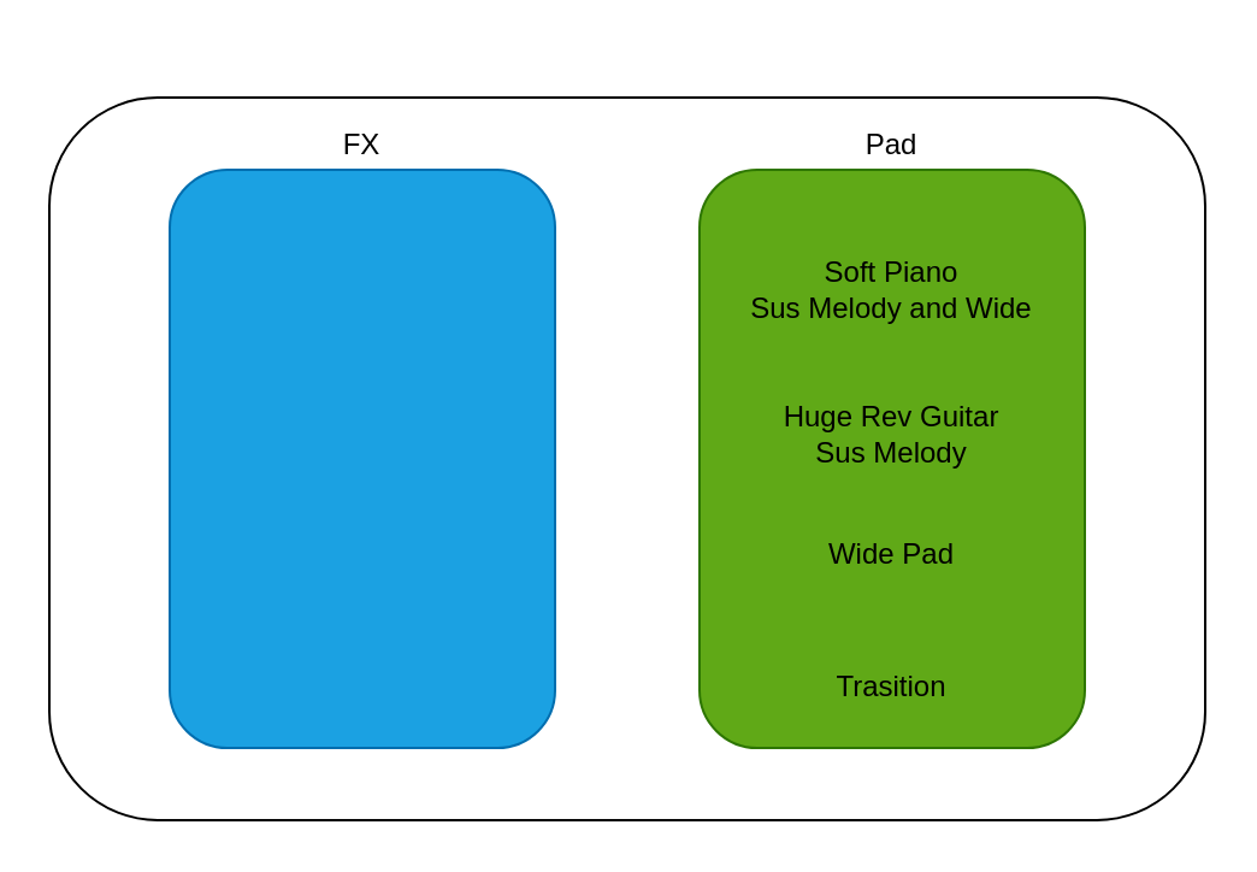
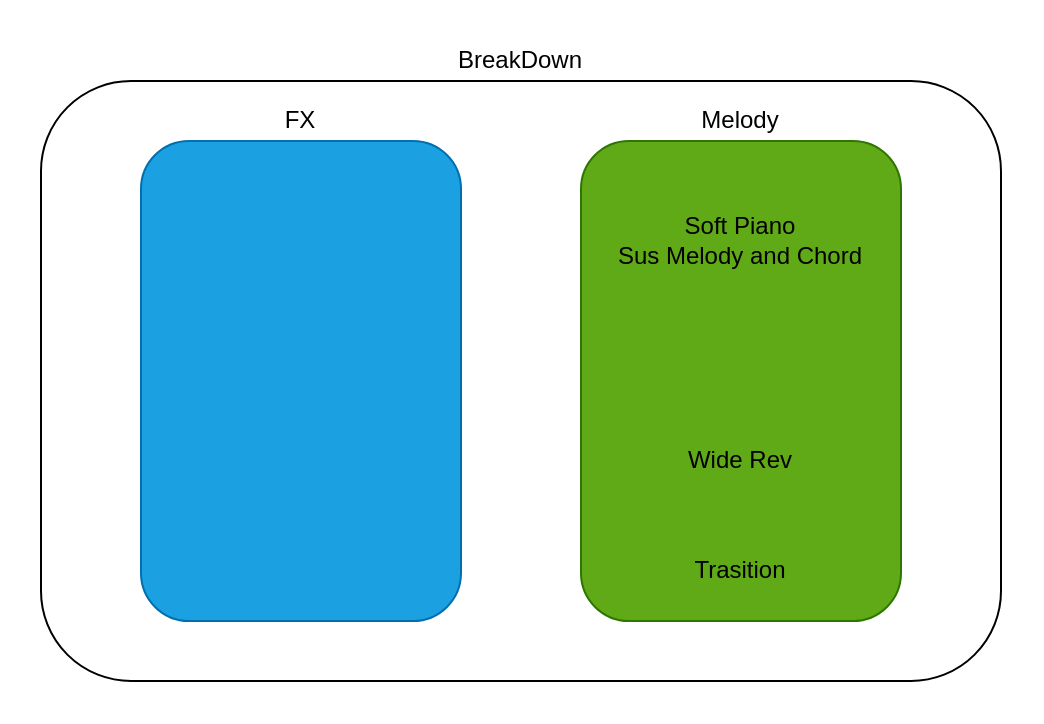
  <mxCell id="0" />
  <mxCell id="1" parent="0" />
  <mxCell id="2" value="" style="rounded=1;whiteSpace=wrap;html=1;" parent="1" vertex="1"><mxGeometry x="20" y="40" width="480" height="300" as="geometry" /></mxCell>
  <mxCell id="3" value="" style="rounded=1;whiteSpace=wrap;html=1;fillColor=#1ba1e2;strokeColor=#006EAF;fontColor=#ffffff;" parent="1" vertex="1"><mxGeometry x="70" y="70" width="160" height="240" as="geometry" /></mxCell>
  <mxCell id="4" value="FX" style="text;html=1;strokeColor=none;fillColor=none;align=center;verticalAlign=middle;whiteSpace=wrap;rounded=0;" parent="1" vertex="1"><mxGeometry x="130" y="50" width="40" height="20" as="geometry" /></mxCell>
  <mxCell id="5" value="" style="rounded=1;whiteSpace=wrap;html=1;fillColor=#60a917;strokeColor=#2D7600;fontColor=#ffffff;" parent="1" vertex="1"><mxGeometry x="290" y="70" width="160" height="240" as="geometry" /></mxCell>
- <mxCell id="6" value="Soft Piano &lt;br&gt;Sus Melody and Wide" style="text;html=1;strokeColor=none;fillColor=none;align=center;verticalAlign=middle;whiteSpace=wrap;rounded=0;" parent="1" vertex="1"><mxGeometry x="290" y="110" width="160" height="20" as="geometry" /></mxCell>
- <mxCell id="7" value="Pad" style="text;html=1;strokeColor=none;fillColor=none;align=center;verticalAlign=middle;whiteSpace=wrap;rounded=0;" parent="1" vertex="1"><mxGeometry x="350" y="50" width="40" height="20" as="geometry" /></mxCell>
- <mxCell id="9" value="Wide Pad" style="text;html=1;strokeColor=none;fillColor=none;align=center;verticalAlign=middle;whiteSpace=wrap;rounded=0;" parent="1" vertex="1"><mxGeometry x="325" y="220" width="90" height="20" as="geometry" /></mxCell>
- <mxCell id="10" value="Huge Rev Guitar Sus Melody" style="text;html=1;strokeColor=none;fillColor=none;align=center;verticalAlign=middle;whiteSpace=wrap;rounded=0;" parent="1" vertex="1"><mxGeometry x="320" y="170" width="100" height="20" as="geometry" /></mxCell>
+ <mxCell id="6" value="Soft Piano &lt;br&gt;Sus Melody and Chord" style="text;html=1;strokeColor=none;fillColor=none;align=center;verticalAlign=middle;whiteSpace=wrap;rounded=0;" parent="1" vertex="1"><mxGeometry x="290" y="110" width="160" height="20" as="geometry" /></mxCell>
+ <mxCell id="7" value="Melody" style="text;html=1;strokeColor=none;fillColor=none;align=center;verticalAlign=middle;whiteSpace=wrap;rounded=0;" parent="1" vertex="1"><mxGeometry x="350" y="50" width="40" height="20" as="geometry" /></mxCell>
+ <mxCell id="8" value="BreakDown" style="text;html=1;strokeColor=none;fillColor=none;align=center;verticalAlign=middle;whiteSpace=wrap;rounded=0;" parent="1" vertex="1"><mxGeometry x="225" y="20" width="70" height="20" as="geometry" /></mxCell>
+ <mxCell id="9" value="Wide Rev" style="text;html=1;strokeColor=none;fillColor=none;align=center;verticalAlign=middle;whiteSpace=wrap;rounded=0;" parent="1" vertex="1"><mxGeometry x="325" y="220" width="90" height="20" as="geometry" /></mxCell>
  <mxCell id="11" value="Trasition" style="text;html=1;strokeColor=none;fillColor=none;align=center;verticalAlign=middle;whiteSpace=wrap;rounded=0;" parent="1" vertex="1"><mxGeometry x="320" y="275" width="100" height="20" as="geometry" /></mxCell>
